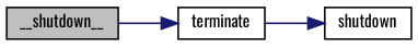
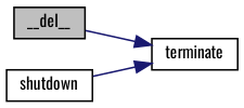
  digraph {
    fontname=Oswald
    rankdir=LR
    node [color=black fillcolor=white fontname=Oswald fontsize=10 shape=record style=filled]
    edge [color=midnightblue fontname=Oswald fontsize=10 labelfontname=Helvetica labelfontsize=10 style=solid]
-   n1 [fillcolor=grey75 fontcolor=black height=0.2 label=__shutdown__ width=0.4]
+   n1 [fillcolor=grey75 fontcolor=black height=0.2 label=__del__ width=0.4]
    n2 [height=0.2 label=terminate width=0.4]
    n3 [height=0.2 label=shutdown width=0.4]
    n1 -> n2
-   n2 -> n3
+   n3 -> n2
  }
